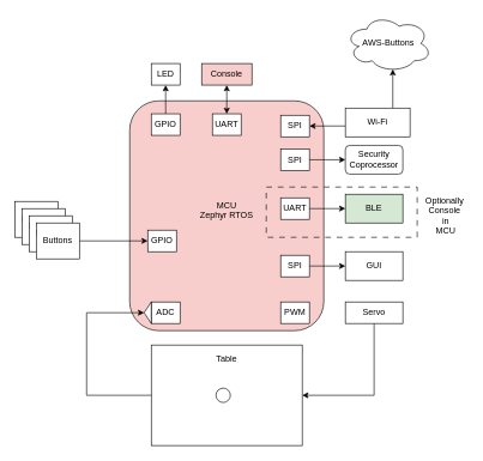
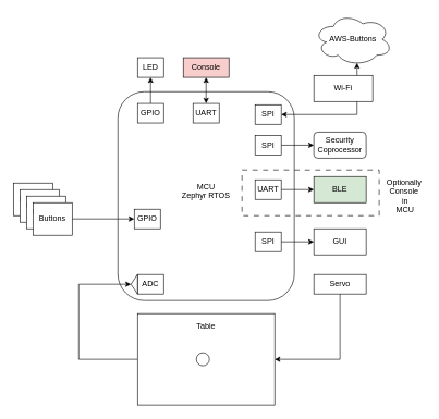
  <mxCell id="0" />
  <mxCell id="1" parent="0" />
  <mxCell id="2" value="Buttons" style="rounded=0;whiteSpace=wrap;html=1;" vertex="1" parent="1"><mxGeometry x="20" y="280" width="60" height="50" as="geometry" /></mxCell>
- <mxCell id="3" value="MCU&lt;div&gt;Zephyr RTOS&lt;/div&gt;&lt;div&gt;&lt;br&gt;&lt;/div&gt;" style="rounded=1;whiteSpace=wrap;html=1;fillColor=#f8cecc;" vertex="1" parent="1"><mxGeometry x="180" y="140" width="270" height="320" as="geometry" /></mxCell>
+ <mxCell id="3" value="MCU&lt;div&gt;Zephyr RTOS&lt;/div&gt;&lt;div&gt;&lt;br&gt;&lt;/div&gt;" style="rounded=1;whiteSpace=wrap;html=1;" vertex="1" parent="1"><mxGeometry x="180" y="140" width="270" height="320" as="geometry" /></mxCell>
  <mxCell id="4" style="edgeStyle=orthogonalEdgeStyle;rounded=0;orthogonalLoop=1;jettySize=auto;html=1;exitX=1;exitY=0.5;exitDx=0;exitDy=0;startArrow=classic;startFill=1;entryX=0.55;entryY=0.95;entryDx=0;entryDy=0;entryPerimeter=0;" edge="1" parent="1" source="19" target="17"><mxGeometry relative="1" as="geometry" /></mxCell>
  <mxCell id="5" value="LED" style="rounded=0;whiteSpace=wrap;html=1;" vertex="1" parent="1"><mxGeometry x="210" y="88" width="40" height="30" as="geometry" /></mxCell>
  <mxCell id="6" value="Buttons" style="rounded=0;whiteSpace=wrap;html=1;" vertex="1" parent="1"><mxGeometry x="30" y="290" width="60" height="50" as="geometry" /></mxCell>
  <mxCell id="7" value="" style="group" vertex="1" connectable="0" parent="1"><mxGeometry x="200" y="420" width="50" height="30" as="geometry" /></mxCell>
  <mxCell id="8" value="ADC" style="rounded=0;whiteSpace=wrap;html=1;" vertex="1" parent="7"><mxGeometry x="10" width="40" height="30" as="geometry" /></mxCell>
  <mxCell id="9" value="" style="triangle;whiteSpace=wrap;html=1;rotation=-180;" vertex="1" parent="7"><mxGeometry width="10" height="30" as="geometry" /></mxCell>
  <mxCell id="10" value="GPIO" style="rounded=0;whiteSpace=wrap;html=1;" vertex="1" parent="1"><mxGeometry x="205" y="320" width="40" height="30" as="geometry" /></mxCell>
- <mxCell id="11" value="PWM" style="rounded=0;whiteSpace=wrap;html=1;" vertex="1" parent="1"><mxGeometry x="390" y="420" width="40" height="30" as="geometry" /></mxCell>
  <mxCell id="12" style="edgeStyle=orthogonalEdgeStyle;rounded=0;orthogonalLoop=1;jettySize=auto;html=1;exitX=0.5;exitY=1;exitDx=0;exitDy=0;entryX=1;entryY=0.5;entryDx=0;entryDy=0;" edge="1" parent="1" source="13" target="15"><mxGeometry relative="1" as="geometry" /></mxCell>
  <mxCell id="13" value="Servo" style="rounded=0;whiteSpace=wrap;html=1;" vertex="1" parent="1"><mxGeometry x="480" y="420" width="80" height="30" as="geometry" /></mxCell>
  <mxCell id="14" style="edgeStyle=orthogonalEdgeStyle;rounded=0;orthogonalLoop=1;jettySize=auto;html=1;exitX=0;exitY=0.5;exitDx=0;exitDy=0;entryX=1;entryY=0.5;entryDx=0;entryDy=0;" edge="1" parent="1" source="15" target="9"><mxGeometry relative="1" as="geometry"><mxPoint x="190" y="410" as="targetPoint" /><Array as="points"><mxPoint x="120" y="550" /><mxPoint x="120" y="435" /></Array></mxGeometry></mxCell>
  <mxCell id="15" value="Table&lt;div&gt;&lt;br&gt;&lt;/div&gt;&lt;div&gt;&lt;br&gt;&lt;/div&gt;&lt;div&gt;&lt;br&gt;&lt;/div&gt;&lt;div&gt;&lt;br&gt;&lt;/div&gt;&lt;div&gt;&lt;br&gt;&lt;/div&gt;&lt;div&gt;&lt;br&gt;&lt;/div&gt;&lt;div&gt;&lt;br&gt;&lt;/div&gt;" style="rounded=0;whiteSpace=wrap;html=1;" vertex="1" parent="1"><mxGeometry x="210" y="480" width="210" height="140" as="geometry" /></mxCell>
  <mxCell id="16" value="" style="ellipse;whiteSpace=wrap;html=1;aspect=fixed;" vertex="1" parent="1"><mxGeometry x="300" y="540" width="20" height="20" as="geometry" /></mxCell>
  <mxCell id="17" value="AWS-Buttons" style="ellipse;shape=cloud;whiteSpace=wrap;html=1;" vertex="1" parent="1"><mxGeometry x="480" y="20" width="120" height="80" as="geometry" /></mxCell>
- <mxCell id="18" value="Wi-Fi" style="rounded=0;whiteSpace=wrap;html=1;" vertex="1" parent="1"><mxGeometry x="480" y="150" width="90" height="40" as="geometry" /></mxCell>
+ <mxCell id="18" value="Wi-Fi" style="rounded=0;whiteSpace=wrap;html=1;" vertex="1" parent="1"><mxGeometry x="480" y="115" width="90" height="40" as="geometry" /></mxCell>
  <mxCell id="19" value="SPI" style="rounded=0;whiteSpace=wrap;html=1;" vertex="1" parent="1"><mxGeometry x="390" y="160" width="40" height="30" as="geometry" /></mxCell>
  <mxCell id="20" value="Buttons" style="rounded=0;whiteSpace=wrap;html=1;" vertex="1" parent="1"><mxGeometry x="40" y="300" width="60" height="50" as="geometry" /></mxCell>
  <mxCell id="21" style="edgeStyle=orthogonalEdgeStyle;rounded=0;orthogonalLoop=1;jettySize=auto;html=1;exitX=1;exitY=0.5;exitDx=0;exitDy=0;entryX=0;entryY=0.5;entryDx=0;entryDy=0;" edge="1" parent="1" source="22" target="10"><mxGeometry relative="1" as="geometry" /></mxCell>
  <mxCell id="22" value="Buttons" style="rounded=0;whiteSpace=wrap;html=1;" vertex="1" parent="1"><mxGeometry x="50" y="310" width="60" height="50" as="geometry" /></mxCell>
  <mxCell id="23" value="GUI" style="rounded=0;whiteSpace=wrap;html=1;" vertex="1" parent="1"><mxGeometry x="480" y="350" width="80" height="40" as="geometry" /></mxCell>
  <mxCell id="24" style="edgeStyle=orthogonalEdgeStyle;rounded=0;orthogonalLoop=1;jettySize=auto;html=1;exitX=1;exitY=0.5;exitDx=0;exitDy=0;entryX=0;entryY=0.5;entryDx=0;entryDy=0;" edge="1" parent="1" source="25" target="23"><mxGeometry relative="1" as="geometry" /></mxCell>
  <mxCell id="25" value="SPI" style="rounded=0;whiteSpace=wrap;html=1;" vertex="1" parent="1"><mxGeometry x="390" y="355" width="40" height="30" as="geometry" /></mxCell>
  <mxCell id="26" style="edgeStyle=orthogonalEdgeStyle;rounded=0;orthogonalLoop=1;jettySize=auto;html=1;exitX=0.5;exitY=0;exitDx=0;exitDy=0;entryX=0.5;entryY=1;entryDx=0;entryDy=0;" edge="1" parent="1" source="27" target="5"><mxGeometry relative="1" as="geometry" /></mxCell>
  <mxCell id="27" value="GPIO" style="rounded=0;whiteSpace=wrap;html=1;" vertex="1" parent="1"><mxGeometry x="210" y="158" width="40" height="30" as="geometry" /></mxCell>
  <mxCell id="28" style="edgeStyle=orthogonalEdgeStyle;rounded=0;orthogonalLoop=1;jettySize=auto;html=1;exitX=0.5;exitY=0;exitDx=0;exitDy=0;entryX=0.5;entryY=1;entryDx=0;entryDy=0;startArrow=classic;startFill=1;" edge="1" parent="1" source="29" target="30"><mxGeometry relative="1" as="geometry" /></mxCell>
  <mxCell id="29" value="UART" style="rounded=0;whiteSpace=wrap;html=1;" vertex="1" parent="1"><mxGeometry x="295" y="158" width="40" height="30" as="geometry" /></mxCell>
  <mxCell id="30" value="Console" style="rounded=0;whiteSpace=wrap;html=1;fillColor=#f8cecc;" vertex="1" parent="1"><mxGeometry x="280" y="88" width="70" height="30" as="geometry" /></mxCell>
  <mxCell id="31" value="Security Coprocessor" style="whiteSpace=wrap;html=1;rounded=1;" vertex="1" parent="1"><mxGeometry x="480" y="202" width="80" height="40" as="geometry" /></mxCell>
  <mxCell id="32" style="edgeStyle=orthogonalEdgeStyle;rounded=0;orthogonalLoop=1;jettySize=auto;html=1;exitX=1;exitY=0.5;exitDx=0;exitDy=0;entryX=0;entryY=0.5;entryDx=0;entryDy=0;" edge="1" parent="1" source="33" target="31"><mxGeometry relative="1" as="geometry" /></mxCell>
  <mxCell id="33" value="SPI" style="rounded=0;whiteSpace=wrap;html=1;" vertex="1" parent="1"><mxGeometry x="390" y="207" width="40" height="30" as="geometry" /></mxCell>
  <mxCell id="34" value="BLE" style="rounded=0;whiteSpace=wrap;html=1;fillColor=#d5e8d4;" vertex="1" parent="1"><mxGeometry x="480" y="270" width="80" height="40" as="geometry" /></mxCell>
  <mxCell id="35" style="edgeStyle=orthogonalEdgeStyle;rounded=0;orthogonalLoop=1;jettySize=auto;html=1;exitX=1;exitY=0.5;exitDx=0;exitDy=0;entryX=0;entryY=0.5;entryDx=0;entryDy=0;" edge="1" parent="1" source="36" target="34"><mxGeometry relative="1" as="geometry" /></mxCell>
  <mxCell id="36" value="UART" style="rounded=0;whiteSpace=wrap;html=1;" vertex="1" parent="1"><mxGeometry x="390" y="275" width="40" height="30" as="geometry" /></mxCell>
  <mxCell id="37" value="" style="rounded=0;whiteSpace=wrap;html=1;fillColor=none;dashed=1;dashPattern=8 8;" vertex="1" parent="1"><mxGeometry x="370" y="260" width="210" height="70" as="geometry" /></mxCell>
  <mxCell id="38" value="Optionally&amp;nbsp;&lt;div&gt;Console&amp;nbsp;&lt;/div&gt;&lt;div&gt;in&lt;/div&gt;&lt;div&gt;MCU&lt;/div&gt;" style="text;html=1;whiteSpace=wrap;strokeColor=none;fillColor=none;align=center;verticalAlign=middle;rounded=0;" vertex="1" parent="1"><mxGeometry x="590" y="285" width="60" height="30" as="geometry" /></mxCell>
